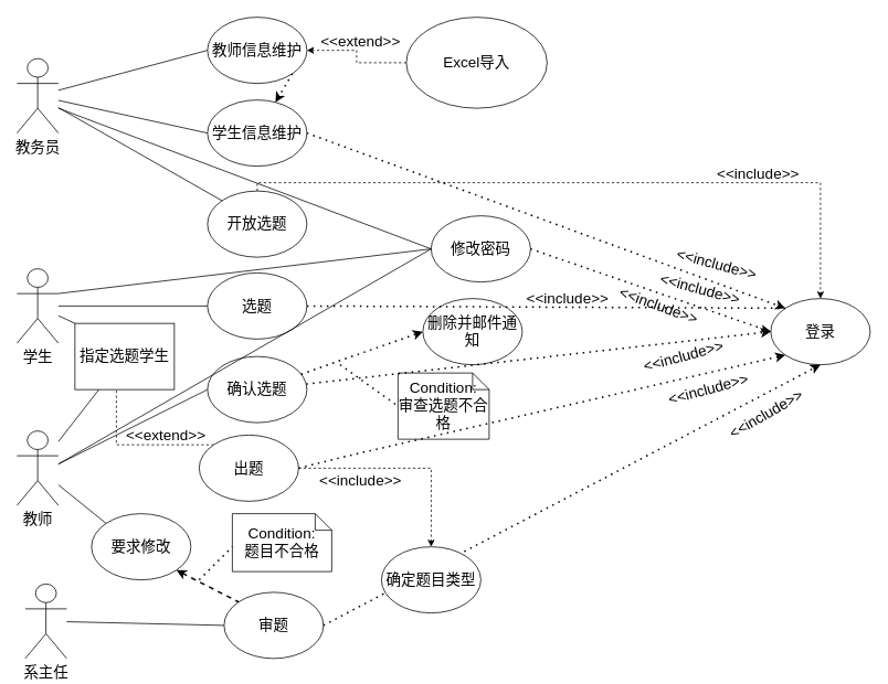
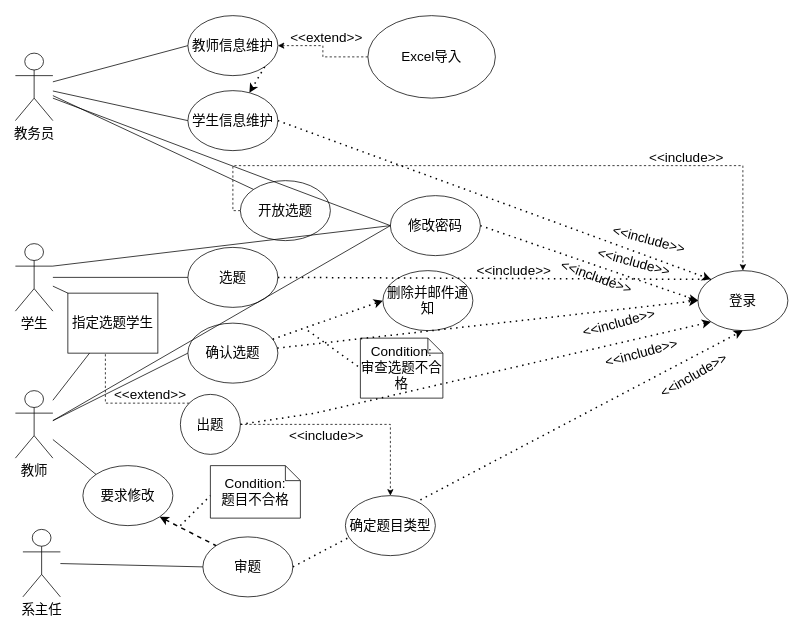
  <mxCell id="0" />
  <mxCell id="1" parent="0" />
  <mxCell id="2" value="教务员" style="shape=umlActor;verticalLabelPosition=bottom;verticalAlign=top;html=1;outlineConnect=0;fontSize=18;" parent="1" vertex="1"><mxGeometry x="20" y="70" width="50" height="90" as="geometry" /></mxCell>
  <mxCell id="3" value="教师&lt;br style=&quot;font-size: 18px;&quot;&gt;" style="shape=umlActor;verticalLabelPosition=bottom;verticalAlign=top;html=1;outlineConnect=0;fontSize=18;" parent="1" vertex="1"><mxGeometry x="20" y="520" width="50" height="90" as="geometry" /></mxCell>
  <mxCell id="4" value="学生" style="shape=umlActor;verticalLabelPosition=bottom;verticalAlign=top;html=1;outlineConnect=0;fontSize=18;" parent="1" vertex="1"><mxGeometry x="20" y="324" width="50" height="90" as="geometry" /></mxCell>
  <mxCell id="5" value="系主任&lt;br style=&quot;font-size: 18px;&quot;&gt;" style="shape=umlActor;verticalLabelPosition=bottom;verticalAlign=top;html=1;outlineConnect=0;fontSize=18;" parent="1" vertex="1"><mxGeometry x="30" y="705" width="50" height="90" as="geometry" /></mxCell>
  <mxCell id="6" value="教师信息维护" style="ellipse;whiteSpace=wrap;html=1;fontSize=18;" parent="1" vertex="1"><mxGeometry x="250" y="20" width="120" height="80" as="geometry" /></mxCell>
  <mxCell id="7" value="学生信息维护" style="ellipse;whiteSpace=wrap;html=1;fontSize=18;" parent="1" vertex="1"><mxGeometry x="250" y="120" width="120" height="80" as="geometry" /></mxCell>
  <mxCell id="8" style="edgeStyle=orthogonalEdgeStyle;rounded=0;orthogonalLoop=1;jettySize=auto;html=1;entryX=1;entryY=0.5;entryDx=0;entryDy=0;fontSize=18;dashed=1;" parent="1" source="9" target="6" edge="1"><mxGeometry relative="1" as="geometry" /></mxCell>
  <mxCell id="9" value="Excel导入" style="ellipse;whiteSpace=wrap;html=1;fontSize=18;" parent="1" vertex="1"><mxGeometry x="490" y="20" width="170" height="110" as="geometry" /></mxCell>
  <mxCell id="10" value="登录" style="ellipse;whiteSpace=wrap;html=1;fontSize=18;" parent="1" vertex="1"><mxGeometry x="930" y="360" width="120" height="80" as="geometry" /></mxCell>
  <mxCell id="11" style="edgeStyle=orthogonalEdgeStyle;rounded=0;orthogonalLoop=1;jettySize=auto;html=1;fontSize=18;dashed=1;" parent="1" source="13" target="50" edge="1"><mxGeometry relative="1" as="geometry" /></mxCell>
  <mxCell id="12" style="edgeStyle=orthogonalEdgeStyle;rounded=0;orthogonalLoop=1;jettySize=auto;html=1;exitX=0;exitY=0;exitDx=0;exitDy=0;entryX=1;entryY=0.5;entryDx=0;entryDy=0;dashed=1;fontSize=18;" parent="1" source="13" target="14" edge="1"><mxGeometry relative="1" as="geometry"><Array as="points"><mxPoint x="140" y="537" /><mxPoint x="140" y="430" /></Array></mxGeometry></mxCell>
- <mxCell id="13" value="出题" style="ellipse;whiteSpace=wrap;html=1;fontSize=18;" parent="1" vertex="1"><mxGeometry x="240" y="525" width="120" height="80" as="geometry" /></mxCell>
+ <mxCell id="13" value="出题" style="ellipse;whiteSpace=wrap;html=1;fontSize=18;" parent="1" vertex="1"><mxGeometry x="240" y="525" width="80" height="80" as="geometry" /></mxCell>
  <mxCell id="14" value="指定选题学生" style="whiteSpace=wrap;html=1;fontSize=18;rounded=0;" parent="1" vertex="1"><mxGeometry x="90" y="390" width="120" height="80" as="geometry" /></mxCell>
  <mxCell id="15" value="审题" style="ellipse;whiteSpace=wrap;html=1;fontSize=18;" parent="1" vertex="1"><mxGeometry x="270" y="715" width="120" height="80" as="geometry" /></mxCell>
  <mxCell id="16" value="要求修改" style="ellipse;whiteSpace=wrap;html=1;fontSize=18;" parent="1" vertex="1"><mxGeometry x="110" y="620" width="120" height="80" as="geometry" /></mxCell>
  <mxCell id="17" style="edgeStyle=orthogonalEdgeStyle;rounded=0;orthogonalLoop=1;jettySize=auto;html=1;startArrow=none;startFill=0;endArrow=classic;endFill=1;fontSize=18;dashed=1;" parent="1" source="18" target="10" edge="1"><mxGeometry relative="1" as="geometry"><Array as="points"><mxPoint x="310" y="220" /><mxPoint x="990" y="220" /></Array></mxGeometry></mxCell>
- <mxCell id="18" value="开放选题" style="ellipse;whiteSpace=wrap;html=1;fontSize=18;" parent="1" vertex="1"><mxGeometry x="250" y="230" width="120" height="80" as="geometry" /></mxCell>
+ <mxCell id="18" value="开放选题" style="ellipse;whiteSpace=wrap;html=1;fontSize=18;" parent="1" vertex="1"><mxGeometry x="320" y="240" width="120" height="80" as="geometry" /></mxCell>
  <mxCell id="19" value="选题" style="ellipse;whiteSpace=wrap;html=1;fontSize=18;" parent="1" vertex="1"><mxGeometry x="250" y="329" width="120" height="80" as="geometry" /></mxCell>
  <mxCell id="20" value="确认选题" style="ellipse;whiteSpace=wrap;html=1;fontSize=18;" parent="1" vertex="1"><mxGeometry x="250" y="430" width="120" height="80" as="geometry" /></mxCell>
  <mxCell id="21" value="删除并邮件通知" style="ellipse;whiteSpace=wrap;html=1;fontSize=18;" parent="1" vertex="1"><mxGeometry x="510" y="360" width="120" height="80" as="geometry" /></mxCell>
  <mxCell id="22" value="修改密码" style="ellipse;whiteSpace=wrap;html=1;fontSize=18;" parent="1" vertex="1"><mxGeometry x="520" y="260" width="120" height="80" as="geometry" /></mxCell>
  <mxCell id="23" value="" style="endArrow=none;html=1;fontSize=18;entryX=0;entryY=0.5;entryDx=0;entryDy=0;" parent="1" source="2" target="6" edge="1"><mxGeometry width="50" height="50" relative="1" as="geometry"><mxPoint x="140" y="80" as="sourcePoint" /><mxPoint x="190" y="30" as="targetPoint" /></mxGeometry></mxCell>
  <mxCell id="24" value="" style="endArrow=none;html=1;fontSize=18;entryX=0;entryY=0.5;entryDx=0;entryDy=0;" parent="1" source="2" target="7" edge="1"><mxGeometry width="50" height="50" relative="1" as="geometry"><mxPoint x="160" y="220" as="sourcePoint" /><mxPoint x="210" y="170" as="targetPoint" /></mxGeometry></mxCell>
  <mxCell id="25" value="&amp;lt;&amp;lt;extend&amp;gt;&amp;gt;" style="text;html=1;strokeColor=none;fillColor=none;align=center;verticalAlign=middle;whiteSpace=wrap;rounded=0;fontSize=18;" parent="1" vertex="1"><mxGeometry x="410" y="40" width="50" height="20" as="geometry" /></mxCell>
  <mxCell id="26" value="" style="endArrow=none;html=1;fontSize=18;" parent="1" source="3" target="14" edge="1"><mxGeometry width="50" height="50" relative="1" as="geometry"><mxPoint x="110" y="410" as="sourcePoint" /><mxPoint x="160" y="360" as="targetPoint" /></mxGeometry></mxCell>
  <mxCell id="27" value="&amp;lt;&amp;lt;include&amp;gt;&amp;gt;" style="text;html=1;strokeColor=none;fillColor=none;align=center;verticalAlign=middle;whiteSpace=wrap;rounded=0;fontSize=18;" parent="1" vertex="1"><mxGeometry x="400" y="570" width="70" height="20" as="geometry" /></mxCell>
  <mxCell id="28" value="&amp;lt;&amp;lt;extend&amp;gt;&amp;gt;" style="text;html=1;strokeColor=none;fillColor=none;align=center;verticalAlign=middle;whiteSpace=wrap;rounded=0;fontSize=18;" parent="1" vertex="1"><mxGeometry x="180" y="510" width="40" height="30" as="geometry" /></mxCell>
  <mxCell id="29" value="" style="endArrow=none;html=1;fontSize=18;entryX=0;entryY=0;entryDx=0;entryDy=0;" parent="1" source="4" target="14" edge="1"><mxGeometry width="50" height="50" relative="1" as="geometry"><mxPoint x="70" y="450" as="sourcePoint" /><mxPoint x="120" y="400" as="targetPoint" /></mxGeometry></mxCell>
  <mxCell id="30" value="" style="endArrow=none;html=1;fontSize=18;entryX=0;entryY=0;entryDx=0;entryDy=0;" parent="1" source="3" target="16" edge="1"><mxGeometry width="50" height="50" relative="1" as="geometry"><mxPoint x="70" y="640" as="sourcePoint" /><mxPoint x="120" y="590" as="targetPoint" /></mxGeometry></mxCell>
  <mxCell id="31" value="" style="endArrow=none;html=1;fontSize=18;entryX=0;entryY=0.5;entryDx=0;entryDy=0;" parent="1" source="5" target="15" edge="1"><mxGeometry width="50" height="50" relative="1" as="geometry"><mxPoint x="130" y="800" as="sourcePoint" /><mxPoint x="180" y="750" as="targetPoint" /></mxGeometry></mxCell>
  <mxCell id="32" value="" style="endArrow=none;dashed=1;html=1;strokeWidth=2;fontSize=18;exitX=1;exitY=1;exitDx=0;exitDy=0;entryX=0;entryY=0;entryDx=0;entryDy=0;startArrow=classic;startFill=1;" parent="1" source="16" target="15" edge="1"><mxGeometry width="50" height="50" relative="1" as="geometry"><mxPoint x="310" y="700" as="sourcePoint" /><mxPoint x="360" y="650" as="targetPoint" /></mxGeometry></mxCell>
  <mxCell id="33" value="Condition:&lt;br&gt;题目不合格" style="shape=note;size=20;whiteSpace=wrap;html=1;fontSize=18;" parent="1" vertex="1"><mxGeometry x="280" y="620" width="120" height="70" as="geometry" /></mxCell>
  <mxCell id="34" value="" style="endArrow=none;dashed=1;html=1;dashPattern=1 3;strokeWidth=2;fontSize=18;" parent="1" edge="1"><mxGeometry width="50" height="50" relative="1" as="geometry"><mxPoint x="240" y="700" as="sourcePoint" /><mxPoint x="280" y="660" as="targetPoint" /></mxGeometry></mxCell>
  <mxCell id="35" value="" style="endArrow=none;html=1;fontSize=18;entryX=0;entryY=0;entryDx=0;entryDy=0;" parent="1" source="2" target="18" edge="1"><mxGeometry width="50" height="50" relative="1" as="geometry"><mxPoint x="140" y="310" as="sourcePoint" /><mxPoint x="210" y="270" as="targetPoint" /></mxGeometry></mxCell>
  <mxCell id="36" value="" style="endArrow=none;html=1;fontSize=18;entryX=0;entryY=0.5;entryDx=0;entryDy=0;" parent="1" source="4" target="19" edge="1"><mxGeometry width="50" height="50" relative="1" as="geometry"><mxPoint x="130" y="370" as="sourcePoint" /><mxPoint x="180" y="320" as="targetPoint" /></mxGeometry></mxCell>
  <mxCell id="37" value="" style="endArrow=none;html=1;fontSize=18;entryX=0;entryY=0.5;entryDx=0;entryDy=0;" parent="1" target="20" edge="1"><mxGeometry width="50" height="50" relative="1" as="geometry"><mxPoint x="70" y="560" as="sourcePoint" /><mxPoint x="130" y="500" as="targetPoint" /></mxGeometry></mxCell>
  <mxCell id="38" value="" style="endArrow=classic;dashed=1;html=1;dashPattern=1 3;strokeWidth=2;fontSize=18;entryX=0;entryY=0.5;entryDx=0;entryDy=0;startArrow=none;startFill=0;endFill=1;" parent="1" source="20" target="21" edge="1"><mxGeometry width="50" height="50" relative="1" as="geometry"><mxPoint x="400" y="450" as="sourcePoint" /><mxPoint x="450" y="400" as="targetPoint" /></mxGeometry></mxCell>
  <mxCell id="39" value="Condition:&lt;br&gt;审查选题不合格" style="shape=note;size=20;whiteSpace=wrap;html=1;fontSize=18;" parent="1" vertex="1"><mxGeometry x="480" y="450" width="110" height="80" as="geometry" /></mxCell>
  <mxCell id="40" value="" style="endArrow=none;dashed=1;html=1;dashPattern=1 3;strokeWidth=2;fontSize=18;entryX=0;entryY=0.5;entryDx=0;entryDy=0;entryPerimeter=0;" parent="1" target="39" edge="1"><mxGeometry width="50" height="50" relative="1" as="geometry"><mxPoint x="410" y="440" as="sourcePoint" /><mxPoint x="440" y="460" as="targetPoint" /></mxGeometry></mxCell>
  <mxCell id="41" value="" style="endArrow=none;html=1;fontSize=18;entryX=0;entryY=0.5;entryDx=0;entryDy=0;" parent="1" target="22" edge="1"><mxGeometry width="50" height="50" relative="1" as="geometry"><mxPoint x="70" y="130" as="sourcePoint" /><mxPoint x="490" y="240" as="targetPoint" /></mxGeometry></mxCell>
  <mxCell id="42" value="" style="endArrow=none;html=1;fontSize=18;entryX=0;entryY=0.5;entryDx=0;entryDy=0;exitX=1;exitY=0.333;exitDx=0;exitDy=0;exitPerimeter=0;" parent="1" source="4" target="22" edge="1"><mxGeometry width="50" height="50" relative="1" as="geometry"><mxPoint x="340" y="350" as="sourcePoint" /><mxPoint x="390" y="300" as="targetPoint" /></mxGeometry></mxCell>
  <mxCell id="43" value="" style="endArrow=none;html=1;fontSize=18;entryX=0;entryY=0.5;entryDx=0;entryDy=0;" parent="1" target="22" edge="1"><mxGeometry width="50" height="50" relative="1" as="geometry"><mxPoint x="70" y="560" as="sourcePoint" /><mxPoint x="510" y="280" as="targetPoint" /></mxGeometry></mxCell>
  <mxCell id="44" value="" style="endArrow=classic;dashed=1;html=1;dashPattern=1 3;strokeWidth=2;fontSize=18;exitX=1;exitY=1;exitDx=0;exitDy=0;endFill=1;" parent="1" source="6" target="7" edge="1"><mxGeometry width="50" height="50" relative="1" as="geometry"><mxPoint x="720" y="200" as="sourcePoint" /><mxPoint x="770" y="150" as="targetPoint" /></mxGeometry></mxCell>
  <mxCell id="45" value="" style="endArrow=classic;dashed=1;html=1;dashPattern=1 3;strokeWidth=2;fontSize=18;exitX=1;exitY=0.5;exitDx=0;exitDy=0;entryX=0;entryY=0;entryDx=0;entryDy=0;endFill=1;" parent="1" source="7" target="10" edge="1"><mxGeometry width="50" height="50" relative="1" as="geometry"><mxPoint x="550" y="210" as="sourcePoint" /><mxPoint x="600" y="160" as="targetPoint" /></mxGeometry></mxCell>
  <mxCell id="46" value="" style="endArrow=classicThin;dashed=1;html=1;dashPattern=1 3;strokeWidth=2;fontSize=18;exitX=1;exitY=0.5;exitDx=0;exitDy=0;entryX=0;entryY=0.5;entryDx=0;entryDy=0;endFill=1;" parent="1" source="22" target="10" edge="1"><mxGeometry width="50" height="50" relative="1" as="geometry"><mxPoint x="680" y="430" as="sourcePoint" /><mxPoint x="730" y="380" as="targetPoint" /></mxGeometry></mxCell>
  <mxCell id="47" value="" style="endArrow=classic;dashed=1;html=1;dashPattern=1 3;strokeWidth=2;fontSize=18;exitX=1;exitY=0.5;exitDx=0;exitDy=0;entryX=0;entryY=1;entryDx=0;entryDy=0;endFill=1;" parent="1" source="13" target="10" edge="1"><mxGeometry width="50" height="50" relative="1" as="geometry"><mxPoint x="680" y="560" as="sourcePoint" /><mxPoint x="730" y="510" as="targetPoint" /><Array as="points"><mxPoint x="420" y="550" /></Array></mxGeometry></mxCell>
  <mxCell id="48" value="" style="endArrow=classic;dashed=1;html=1;dashPattern=1 3;strokeWidth=2;fontSize=18;entryX=0;entryY=0.5;entryDx=0;entryDy=0;endFill=1;" parent="1" source="20" target="10" edge="1"><mxGeometry width="50" height="50" relative="1" as="geometry"><mxPoint x="770" y="560" as="sourcePoint" /><mxPoint x="820" y="510" as="targetPoint" /></mxGeometry></mxCell>
  <mxCell id="49" value="" style="endArrow=classic;dashed=1;html=1;dashPattern=1 3;strokeWidth=2;fontSize=18;exitX=1;exitY=0.5;exitDx=0;exitDy=0;entryX=0.5;entryY=1;entryDx=0;entryDy=0;endFill=1;" parent="1" source="15" target="10" edge="1"><mxGeometry width="50" height="50" relative="1" as="geometry"><mxPoint x="750" y="710" as="sourcePoint" /><mxPoint x="800" y="660" as="targetPoint" /></mxGeometry></mxCell>
  <mxCell id="50" value="确定题目类型" style="ellipse;whiteSpace=wrap;html=1;fontSize=18;" parent="1" vertex="1"><mxGeometry x="460" y="660" width="120" height="80" as="geometry" /></mxCell>
  <mxCell id="51" value="&amp;lt;&amp;lt;include&amp;gt;&amp;gt;" style="text;html=1;strokeColor=none;fillColor=none;align=center;verticalAlign=middle;whiteSpace=wrap;rounded=0;fontSize=18;" parent="1" vertex="1"><mxGeometry x="880" y="200" width="70" height="20" as="geometry" /></mxCell>
  <mxCell id="52" value="&amp;lt;&amp;lt;include&amp;gt;&amp;gt;" style="text;html=1;strokeColor=none;fillColor=none;align=center;verticalAlign=middle;whiteSpace=wrap;rounded=0;fontSize=18;rotation=15;" parent="1" vertex="1"><mxGeometry x="830" y="309" width="70" height="20" as="geometry" /></mxCell>
  <mxCell id="53" value="&amp;lt;&amp;lt;include&amp;gt;&amp;gt;" style="text;html=1;strokeColor=none;fillColor=none;align=center;verticalAlign=middle;whiteSpace=wrap;rounded=0;fontSize=18;rotation=-30;" parent="1" vertex="1"><mxGeometry x="890" y="480" width="70" height="40" as="geometry" /></mxCell>
  <mxCell id="54" value="&amp;lt;&amp;lt;include&amp;gt;&amp;gt;" style="text;html=1;strokeColor=none;fillColor=none;align=center;verticalAlign=middle;whiteSpace=wrap;rounded=0;fontSize=18;rotation=-15;" parent="1" vertex="1"><mxGeometry x="820" y="460" width="70" height="20" as="geometry" /></mxCell>
  <mxCell id="55" value="&amp;lt;&amp;lt;include&amp;gt;&amp;gt;" style="text;html=1;strokeColor=none;fillColor=none;align=center;verticalAlign=middle;whiteSpace=wrap;rounded=0;fontSize=18;rotation=-15;" parent="1" vertex="1"><mxGeometry x="790" y="420" width="70" height="20" as="geometry" /></mxCell>
  <mxCell id="56" value="&amp;lt;&amp;lt;include&amp;gt;&amp;gt;" style="text;html=1;strokeColor=none;fillColor=none;align=center;verticalAlign=middle;whiteSpace=wrap;rounded=0;fontSize=18;rotation=20;" parent="1" vertex="1"><mxGeometry x="760" y="359" width="70" height="20" as="geometry" /></mxCell>
  <mxCell id="57" value="&amp;lt;&amp;lt;include&amp;gt;&amp;gt;" style="text;html=1;strokeColor=none;fillColor=none;align=center;verticalAlign=middle;whiteSpace=wrap;rounded=0;fontSize=18;" parent="1" vertex="1"><mxGeometry x="650" y="350" width="70" height="20" as="geometry" /></mxCell>
  <mxCell id="58" value="&amp;lt;&amp;lt;include&amp;gt;&amp;gt;" style="text;html=1;strokeColor=none;fillColor=none;align=center;verticalAlign=middle;whiteSpace=wrap;rounded=0;fontSize=18;rotation=15;" parent="1" vertex="1"><mxGeometry x="810" y="339" width="70" height="20" as="geometry" /></mxCell>
  <mxCell id="59" value="" style="endArrow=none;dashed=1;html=1;dashPattern=1 3;strokeWidth=2;fontSize=18;exitX=1;exitY=0.5;exitDx=0;exitDy=0;entryX=0;entryY=0;entryDx=0;entryDy=0;" parent="1" source="19" target="10" edge="1"><mxGeometry width="50" height="50" relative="1" as="geometry"><mxPoint x="680" y="400" as="sourcePoint" /><mxPoint x="730" y="350" as="targetPoint" /></mxGeometry></mxCell>
